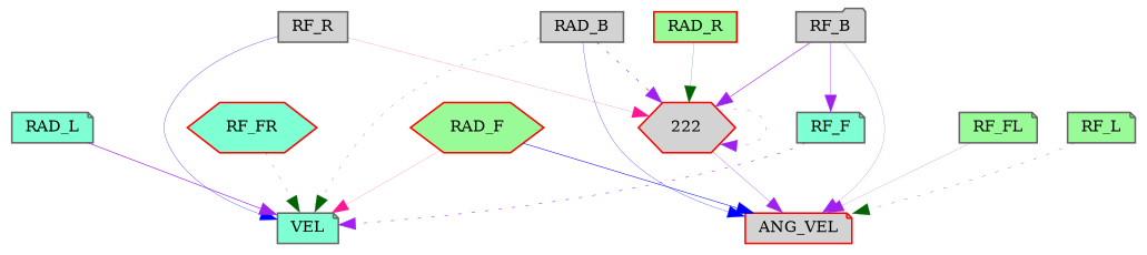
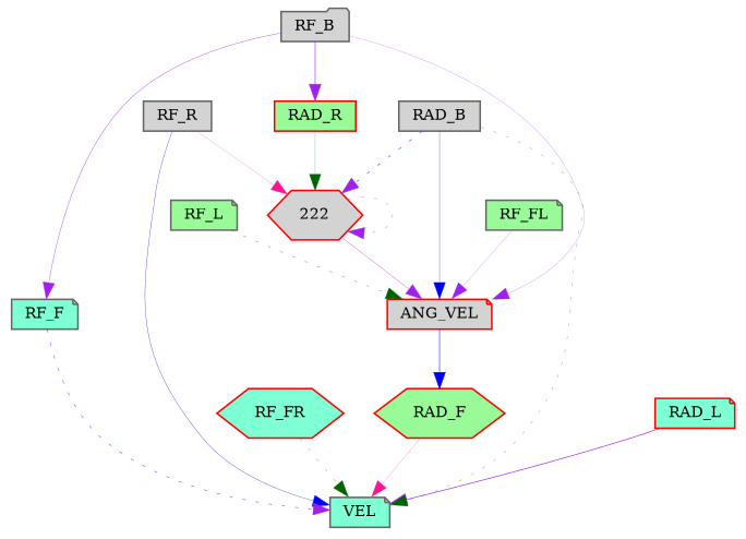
  digraph {
    node [color=gray40 fillcolor=lightgrey fontsize=9 shape=note style=filled]
    edge [color=purple style=solid]
    RF_R [height=0.2 shape=box width=0.2]
    VEL [fillcolor=aquamarine height=0.2 width=0.2]
    222 [color=red height=0.2 shape=hexagon width=0.2]
    ANG_VEL [color=red height=0.2 width=0.2]
    RF_FR [color=red fillcolor=aquamarine height=0.2 shape=hexagon width=0.2]
    RF_F [fillcolor=aquamarine height=0.2 width=0.2]
    RF_FL [fillcolor=palegreen height=0.2 width=0.2]
    RF_L [fillcolor=palegreen height=0.2 width=0.2]
    RF_B [height=0.2 shape=folder width=0.2]
    RAD_F [color=red fillcolor=palegreen height=0.2 shape=hexagon width=0.2]
-   RAD_L [fillcolor=aquamarine height=0.2 width=0.2]
+   RAD_L [color=red fillcolor=aquamarine height=0.2 width=0.2]
    RAD_B [height=0.2 shape=box width=0.2]
    RAD_R [color=red fillcolor=palegreen height=0.2 shape=box width=0.2]
    RF_R -> VEL [color=blue penwidth=0.18587146880155198]
    RF_R -> 222 [color=deeppink penwidth=0.10889304679118486]
    222 -> 222 [penwidth=0.1784596209439732 style=dotted]
    222 -> ANG_VEL [penwidth=0.18968745736831977]
    RF_FR -> VEL [color=darkgreen penwidth=0.14265070030330945 style=dotted]
    RF_F -> VEL [penwidth=0.3233671349325039 style=dotted]
    RF_FL -> ANG_VEL [penwidth=0.11162630822658032]
    RF_L -> ANG_VEL [color=darkgreen penwidth=0.17798842683492727 style=dotted]
-   RF_B -> 222 [penwidth=0.37264027167851466]
+   RF_B -> RAD_R [penwidth=0.37264027167851466]
    RF_B -> ANG_VEL [penwidth=0.1250692186421425 style=bold]
    RF_B -> RF_F [penwidth=0.22697234268791006 style=bold]
    RAD_F -> VEL [color=deeppink penwidth=0.10538952634961372 style=bold]
-   RAD_F -> ANG_VEL [color=blue penwidth=0.33360545523932605]
+   ANG_VEL -> RAD_F [color=blue penwidth=0.33360545523932605]
    RAD_L -> VEL [penwidth=0.41875713079525656 style=bold]
    RAD_B -> VEL [color=darkgreen penwidth=0.14159355564659487 style=dotted]
    RAD_B -> 222 [penwidth=0.38688957417818315 style=dotted]
    RAD_B -> ANG_VEL [color=blue penwidth=0.1700049323129916]
    RAD_R -> 222 [color=darkgreen penwidth=0.11861419675316023 style=bold]
  }
